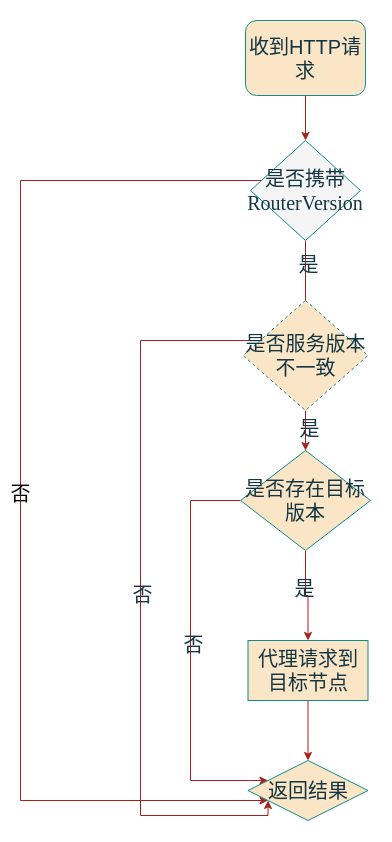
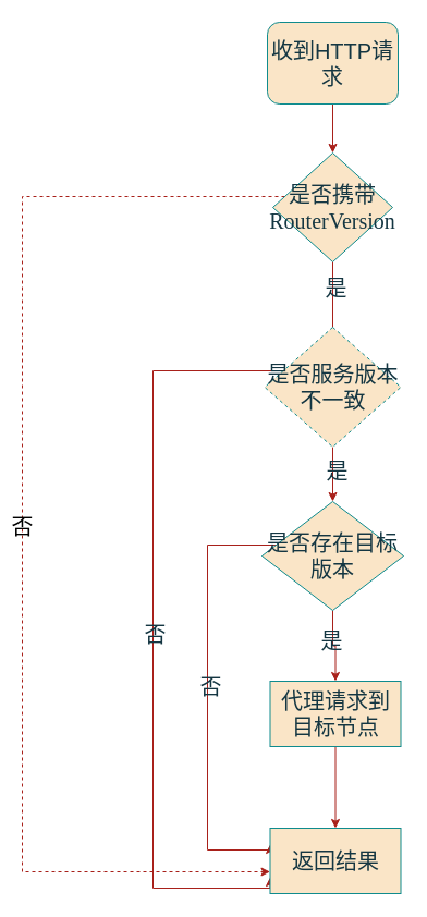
  <mxCell id="0" />
  <mxCell id="1" parent="0" />
  <mxCell id="2" style="edgeStyle=orthogonalEdgeStyle;rounded=0;orthogonalLoop=1;jettySize=auto;html=1;exitX=0.5;exitY=1;exitDx=0;exitDy=0;entryX=0.5;entryY=0;entryDx=0;entryDy=0;labelBackgroundColor=none;strokeColor=#A8201A;fontColor=default;fontSize=20;" edge="1" parent="1" source="3" target="7"><mxGeometry relative="1" as="geometry" /></mxCell>
  <mxCell id="3" value="&lt;font style=&quot;font-size: 20px;&quot;&gt;收到HTTP请求&lt;/font&gt;" style="rounded=1;whiteSpace=wrap;html=1;labelBackgroundColor=none;fillColor=#FAE5C7;strokeColor=#0F8B8D;fontColor=#143642;fontSize=20;" vertex="1" parent="1"><mxGeometry x="245" y="20" width="120" height="75" as="geometry" /></mxCell>
  <mxCell id="4" value="" style="edgeStyle=orthogonalEdgeStyle;rounded=0;orthogonalLoop=1;jettySize=auto;html=1;labelBackgroundColor=none;strokeColor=#A8201A;fontColor=default;fontSize=20;endArrow=none;" edge="1" parent="1" source="7" target="12"><mxGeometry relative="1" as="geometry" /></mxCell>
  <mxCell id="5" value="是" style="edgeLabel;html=1;align=center;verticalAlign=middle;resizable=0;points=[];labelBackgroundColor=none;fontColor=#143642;fontSize=20;" vertex="1" connectable="0" parent="4"><mxGeometry x="-0.225" y="2" relative="1" as="geometry"><mxPoint as="offset" /></mxGeometry></mxCell>
- <mxCell id="6" value="否" style="edgeStyle=orthogonalEdgeStyle;rounded=0;orthogonalLoop=1;jettySize=auto;html=1;labelBackgroundColor=none;strokeColor=#A8201A;fontColor=default;fontSize=20;" edge="1" parent="1" source="7" target="20"><mxGeometry relative="1" as="geometry"><mxPoint x="210" y="810" as="targetPoint" /><Array as="points"><mxPoint x="20" y="180" /><mxPoint x="20" y="800" /></Array></mxGeometry></mxCell>
- <mxCell id="7" value="&lt;font style=&quot;font-size: 20px;&quot;&gt;是否携带&lt;/font&gt;&lt;span style=&quot;font-family: Calibri; background-color: initial;&quot;&gt;RouterVersion&lt;/span&gt;" style="rhombus;whiteSpace=wrap;html=1;labelBackgroundColor=none;fillColor=#f5f5f5;strokeColor=#0F8B8D;fontColor=#143642;fontSize=20;" vertex="1" parent="1"><mxGeometry x="250" y="140" width="110" height="100" as="geometry" /></mxCell>
+ <mxCell id="6" value="否" style="edgeStyle=orthogonalEdgeStyle;rounded=0;orthogonalLoop=1;jettySize=auto;html=1;labelBackgroundColor=none;strokeColor=#A8201A;fontColor=default;fontSize=20;dashed=1;" edge="1" parent="1" source="7" target="20"><mxGeometry relative="1" as="geometry"><mxPoint x="210" y="810" as="targetPoint" /><Array as="points"><mxPoint x="20" y="180" /><mxPoint x="20" y="800" /></Array></mxGeometry></mxCell>
+ <mxCell id="7" value="&lt;font style=&quot;font-size: 20px;&quot;&gt;是否携带&lt;/font&gt;&lt;span style=&quot;font-family: Calibri; background-color: initial;&quot;&gt;RouterVersion&lt;/span&gt;" style="rhombus;whiteSpace=wrap;html=1;labelBackgroundColor=none;fillColor=#FAE5C7;strokeColor=#0F8B8D;fontColor=#143642;fontSize=20;" vertex="1" parent="1"><mxGeometry x="250" y="140" width="110" height="100" as="geometry" /></mxCell>
  <mxCell id="8" value="" style="edgeStyle=orthogonalEdgeStyle;rounded=0;orthogonalLoop=1;jettySize=auto;html=1;labelBackgroundColor=none;strokeColor=#A8201A;fontColor=default;fontSize=20;" edge="1" parent="1" source="12" target="17"><mxGeometry relative="1" as="geometry" /></mxCell>
  <mxCell id="9" value="是" style="edgeLabel;html=1;align=center;verticalAlign=middle;resizable=0;points=[];labelBackgroundColor=none;fontColor=#143642;fontSize=20;" vertex="1" connectable="0" parent="8"><mxGeometry x="-0.15" y="3" relative="1" as="geometry"><mxPoint as="offset" /></mxGeometry></mxCell>
  <mxCell id="10" style="edgeStyle=orthogonalEdgeStyle;rounded=0;orthogonalLoop=1;jettySize=auto;html=1;entryX=0;entryY=0.75;entryDx=0;entryDy=0;labelBackgroundColor=none;strokeColor=#A8201A;fontColor=default;fontSize=20;" edge="1" parent="1" source="12" target="20"><mxGeometry relative="1" as="geometry"><Array as="points"><mxPoint x="140" y="340" /><mxPoint x="140" y="815" /></Array></mxGeometry></mxCell>
  <mxCell id="11" value="否" style="edgeLabel;html=1;align=center;verticalAlign=middle;resizable=0;points=[];labelBackgroundColor=none;fontColor=#143642;fontSize=20;" vertex="1" connectable="0" parent="10"><mxGeometry x="0.013" y="1" relative="1" as="geometry"><mxPoint as="offset" /></mxGeometry></mxCell>
  <mxCell id="12" value="&lt;font style=&quot;font-size: 20px;&quot;&gt;是否服务版本不一致&lt;/font&gt;" style="rhombus;whiteSpace=wrap;html=1;labelBackgroundColor=none;fillColor=#FAE5C7;strokeColor=#0F8B8D;fontColor=#143642;fontSize=20;dashed=1;" vertex="1" parent="1"><mxGeometry x="242.5" y="300" width="125" height="110" as="geometry" /></mxCell>
  <mxCell id="13" value="" style="edgeStyle=orthogonalEdgeStyle;rounded=0;orthogonalLoop=1;jettySize=auto;html=1;labelBackgroundColor=none;strokeColor=#A8201A;fontColor=default;fontSize=20;" edge="1" parent="1" source="17" target="19"><mxGeometry relative="1" as="geometry" /></mxCell>
  <mxCell id="14" value="是" style="edgeLabel;html=1;align=center;verticalAlign=middle;resizable=0;points=[];labelBackgroundColor=none;fontColor=#143642;fontSize=20;" vertex="1" connectable="0" parent="13"><mxGeometry x="-0.2" y="-2" relative="1" as="geometry"><mxPoint as="offset" /></mxGeometry></mxCell>
  <mxCell id="15" style="edgeStyle=orthogonalEdgeStyle;rounded=0;orthogonalLoop=1;jettySize=auto;html=1;entryX=0;entryY=0.25;entryDx=0;entryDy=0;labelBackgroundColor=none;strokeColor=#A8201A;fontColor=default;fontSize=20;" edge="1" parent="1" source="17" target="20"><mxGeometry relative="1" as="geometry"><Array as="points"><mxPoint x="190" y="500" /><mxPoint x="190" y="780" /><mxPoint x="248" y="780" /></Array></mxGeometry></mxCell>
  <mxCell id="16" value="否" style="edgeLabel;html=1;align=center;verticalAlign=middle;resizable=0;points=[];labelBackgroundColor=none;fontColor=#143642;fontSize=20;" vertex="1" connectable="0" parent="15"><mxGeometry x="-0.054" y="2" relative="1" as="geometry"><mxPoint as="offset" /></mxGeometry></mxCell>
- <mxCell id="17" value="是否存在目标版本" style="rhombus;whiteSpace=wrap;html=1;labelBackgroundColor=none;fillColor=#FAE5C7;strokeColor=#0F8B8D;fontColor=#143642;fontSize=20;" vertex="1" parent="1"><mxGeometry x="240" y="450" width="130" height="100" as="geometry" /></mxCell>
+ <mxCell id="17" value="是否存在目标版本" style="rhombus;whiteSpace=wrap;html=1;labelBackgroundColor=none;fillColor=#FAE5C7;strokeColor=#0F8B8D;fontColor=#143642;fontSize=20;" vertex="1" parent="1"><mxGeometry x="240" y="460" width="130" height="100" as="geometry" /></mxCell>
  <mxCell id="18" value="" style="edgeStyle=orthogonalEdgeStyle;rounded=0;orthogonalLoop=1;jettySize=auto;html=1;labelBackgroundColor=none;strokeColor=#A8201A;fontColor=default;fontSize=20;" edge="1" parent="1" source="19" target="20"><mxGeometry relative="1" as="geometry" /></mxCell>
- <mxCell id="19" value="代理请求到目标节点" style="whiteSpace=wrap;html=1;labelBackgroundColor=none;fillColor=#FAE5C7;strokeColor=#0F8B8D;fontColor=#143642;fontSize=20;" vertex="1" parent="1"><mxGeometry x="247.5" y="640" width="120" height="60" as="geometry" /></mxCell>
- <mxCell id="20" value="返回结果" style="rhombus;whiteSpace=wrap;html=1;labelBackgroundColor=none;fillColor=#FAE5C7;strokeColor=#0F8B8D;fontColor=#143642;fontSize=20;" vertex="1" parent="1"><mxGeometry x="247.5" y="760" width="120" height="60" as="geometry" /></mxCell>
+ <mxCell id="19" value="代理请求到目标节点" style="whiteSpace=wrap;html=1;labelBackgroundColor=none;fillColor=#FAE5C7;strokeColor=#0F8B8D;fontColor=#143642;fontSize=20;" vertex="1" parent="1"><mxGeometry x="247.5" y="625" width="120" height="60" as="geometry" /></mxCell>
+ <mxCell id="20" value="返回结果" style="whiteSpace=wrap;html=1;labelBackgroundColor=none;fillColor=#FAE5C7;strokeColor=#0F8B8D;fontColor=#143642;fontSize=20;" vertex="1" parent="1"><mxGeometry x="247.5" y="760" width="120" height="60" as="geometry" /></mxCell>
